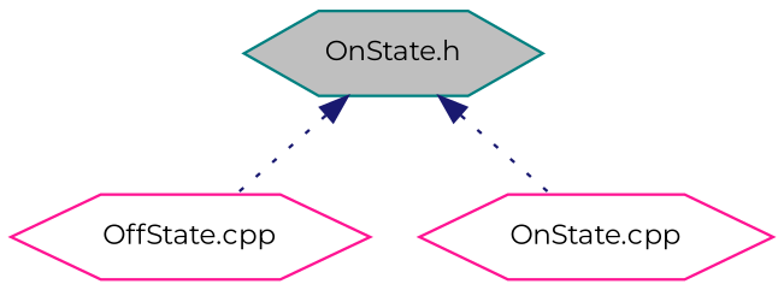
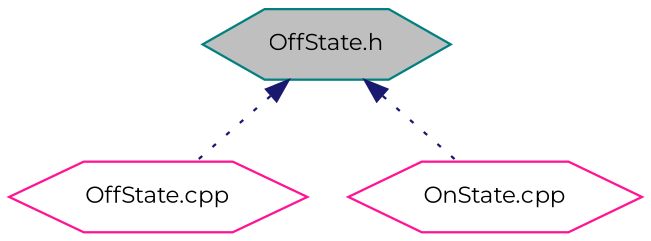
  digraph {
    fontname=Montserrat
    node [color=deeppink fillcolor=white fontname=Montserrat fontsize=10 shape=hexagon style=filled]
    edge [color=midnightblue dir=back fontname=Montserrat fontsize=10 labelfontname=Helvetica labelfontsize=10 style=dotted]
-   n1 [color=teal fillcolor=grey75 fontcolor=black height=0.2 label="OnState.h" width=0.4]
+   n1 [color=teal fillcolor=grey75 fontcolor=black height=0.2 label="OffState.h" width=0.4]
    n2 [height=0.2 label="OffState.cpp" width=0.4]
    n3 [height=0.2 label="OnState.cpp" width=0.4]
    n1 -> n2
    n1 -> n3
  }
